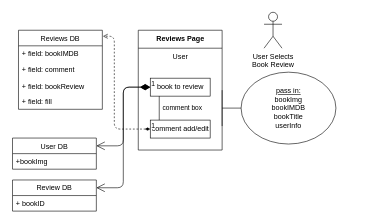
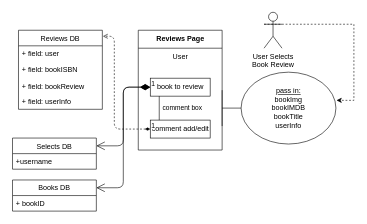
  <mxCell id="0" />
  <mxCell id="1" parent="0" />
  <mxCell id="2" value="Reviews DB" style="swimlane;fontStyle=0;childLayout=stackLayout;horizontal=1;startSize=26;fillColor=none;horizontalStack=0;resizeParent=1;resizeParentMax=0;resizeLast=0;collapsible=1;marginBottom=0;" vertex="1" parent="1"><mxGeometry x="30" y="50" width="140" height="132" as="geometry" /></mxCell>
- <mxCell id="3" value="+ field: bookIMDB" style="text;strokeColor=none;fillColor=none;align=left;verticalAlign=top;spacingLeft=4;spacingRight=4;overflow=hidden;rotatable=0;points=[[0,0.5],[1,0.5]];portConstraint=eastwest;" vertex="1" parent="2"><mxGeometry y="26" width="140" height="26" as="geometry" /></mxCell>
- <mxCell id="4" value="+ field: comment" style="text;strokeColor=none;fillColor=none;align=left;verticalAlign=top;spacingLeft=4;spacingRight=4;overflow=hidden;rotatable=0;points=[[0,0.5],[1,0.5]];portConstraint=eastwest;" vertex="1" parent="2"><mxGeometry y="52" width="140" height="28" as="geometry" /></mxCell>
+ <mxCell id="3" value="+ field: user" style="text;strokeColor=none;fillColor=none;align=left;verticalAlign=top;spacingLeft=4;spacingRight=4;overflow=hidden;rotatable=0;points=[[0,0.5],[1,0.5]];portConstraint=eastwest;" vertex="1" parent="2"><mxGeometry y="26" width="140" height="26" as="geometry" /></mxCell>
+ <mxCell id="4" value="+ field: bookISBN" style="text;strokeColor=none;fillColor=none;align=left;verticalAlign=top;spacingLeft=4;spacingRight=4;overflow=hidden;rotatable=0;points=[[0,0.5],[1,0.5]];portConstraint=eastwest;" vertex="1" parent="2"><mxGeometry y="52" width="140" height="28" as="geometry" /></mxCell>
  <mxCell id="5" value="+ field: bookReview" style="text;strokeColor=none;fillColor=none;align=left;verticalAlign=top;spacingLeft=4;spacingRight=4;overflow=hidden;rotatable=0;points=[[0,0.5],[1,0.5]];portConstraint=eastwest;" vertex="1" parent="2"><mxGeometry y="80" width="140" height="26" as="geometry" /></mxCell>
- <mxCell id="6" value="+ field: fill&#10;" style="text;strokeColor=none;fillColor=none;align=left;verticalAlign=top;spacingLeft=4;spacingRight=4;overflow=hidden;rotatable=0;points=[[0,0.5],[1,0.5]];portConstraint=eastwest;" vertex="1" parent="2"><mxGeometry y="106" width="140" height="26" as="geometry" /></mxCell>
+ <mxCell id="6" value="+ field: userInfo&#10;" style="text;strokeColor=none;fillColor=none;align=left;verticalAlign=top;spacingLeft=4;spacingRight=4;overflow=hidden;rotatable=0;points=[[0,0.5],[1,0.5]];portConstraint=eastwest;" vertex="1" parent="2"><mxGeometry y="106" width="140" height="26" as="geometry" /></mxCell>
  <mxCell id="7" value="Reviews Page" style="swimlane;fontStyle=1;align=center;verticalAlign=top;childLayout=stackLayout;horizontal=1;startSize=30;horizontalStack=0;resizeParent=1;resizeParentMax=0;resizeLast=0;collapsible=0;marginBottom=0;html=1;" vertex="1" parent="1"><mxGeometry x="230" y="50" width="140" height="200" as="geometry" /></mxCell>
  <mxCell id="8" value="User" style="html=1;strokeColor=none;fillColor=none;align=center;verticalAlign=middle;spacingLeft=4;spacingRight=4;rotatable=0;points=[[0,0.5],[1,0.5]];resizeWidth=1;" vertex="1" parent="7"><mxGeometry y="30" width="140" height="30" as="geometry" /></mxCell>
  <mxCell id="9" value="" style="strokeColor=none;fillColor=none;" vertex="1" parent="7"><mxGeometry y="60" width="140" height="140" as="geometry" /></mxCell>
  <mxCell id="10" value="book to review" style="html=1;align=center;verticalAlign=middle;rotatable=0;" vertex="1" parent="9"><mxGeometry width="100" height="30" relative="1" as="geometry"><mxPoint x="20" y="20" as="offset" /></mxGeometry></mxCell>
  <mxCell id="11" value="comment add/edit" style="html=1;align=center;verticalAlign=middle;rotatable=0;" vertex="1" parent="9"><mxGeometry width="100" height="30" relative="1" as="geometry"><mxPoint x="20" y="90" as="offset" /></mxGeometry></mxCell>
  <mxCell id="12" value="comment box" style="edgeStyle=none;endArrow=none;verticalAlign=middle;labelBackgroundColor=none;endSize=12;html=1;align=left;endFill=0;exitX=0.15;exitY=1;entryX=0.15;entryY=0;spacingLeft=4;" edge="1" parent="9" source="10" target="11"><mxGeometry relative="1" as="geometry" /></mxCell>
  <mxCell id="13" value="1" style="endArrow=open;html=1;endSize=12;startArrow=diamondThin;startSize=14;startFill=1;edgeStyle=orthogonalEdgeStyle;align=left;verticalAlign=bottom;exitX=0;exitY=0.5;exitDx=0;exitDy=0;entryX=1;entryY=0.25;entryDx=0;entryDy=0;" edge="1" parent="1" source="10" target="16"><mxGeometry x="-1" y="3" relative="1" as="geometry"><mxPoint x="290" y="340" as="sourcePoint" /><mxPoint x="190" y="320" as="targetPoint" /></mxGeometry></mxCell>
- <mxCell id="14" value="User DB" style="swimlane;fontStyle=0;childLayout=stackLayout;horizontal=1;startSize=26;fillColor=none;horizontalStack=0;resizeParent=1;resizeParentMax=0;resizeLast=0;collapsible=1;marginBottom=0;" vertex="1" parent="1"><mxGeometry x="20" y="230" width="140" height="52" as="geometry" /></mxCell>
- <mxCell id="15" value="+bookImg" style="text;strokeColor=none;fillColor=none;align=left;verticalAlign=top;spacingLeft=4;spacingRight=4;overflow=hidden;rotatable=0;points=[[0,0.5],[1,0.5]];portConstraint=eastwest;" vertex="1" parent="14"><mxGeometry y="26" width="140" height="26" as="geometry" /></mxCell>
- <mxCell id="16" value="Review DB" style="swimlane;fontStyle=0;childLayout=stackLayout;horizontal=1;startSize=26;fillColor=none;horizontalStack=0;resizeParent=1;resizeParentMax=0;resizeLast=0;collapsible=1;marginBottom=0;" vertex="1" parent="1"><mxGeometry x="20" y="300" width="140" height="52" as="geometry" /></mxCell>
+ <mxCell id="14" value="Selects DB" style="swimlane;fontStyle=0;childLayout=stackLayout;horizontal=1;startSize=26;fillColor=none;horizontalStack=0;resizeParent=1;resizeParentMax=0;resizeLast=0;collapsible=1;marginBottom=0;" vertex="1" parent="1"><mxGeometry x="20" y="230" width="140" height="52" as="geometry" /></mxCell>
+ <mxCell id="15" value="+username" style="text;strokeColor=none;fillColor=none;align=left;verticalAlign=top;spacingLeft=4;spacingRight=4;overflow=hidden;rotatable=0;points=[[0,0.5],[1,0.5]];portConstraint=eastwest;" vertex="1" parent="14"><mxGeometry y="26" width="140" height="26" as="geometry" /></mxCell>
+ <mxCell id="16" value="Books DB" style="swimlane;fontStyle=0;childLayout=stackLayout;horizontal=1;startSize=26;fillColor=none;horizontalStack=0;resizeParent=1;resizeParentMax=0;resizeLast=0;collapsible=1;marginBottom=0;" vertex="1" parent="1"><mxGeometry x="20" y="300" width="140" height="52" as="geometry" /></mxCell>
  <mxCell id="17" value="+ bookID" style="text;strokeColor=none;fillColor=none;align=left;verticalAlign=top;spacingLeft=4;spacingRight=4;overflow=hidden;rotatable=0;points=[[0,0.5],[1,0.5]];portConstraint=eastwest;" vertex="1" parent="16"><mxGeometry y="26" width="140" height="26" as="geometry" /></mxCell>
  <mxCell id="18" value="1" style="endArrow=open;html=1;endSize=12;startArrow=diamondThin;startSize=14;startFill=1;edgeStyle=orthogonalEdgeStyle;align=left;verticalAlign=bottom;exitX=0;exitY=0.5;exitDx=0;exitDy=0;entryX=1;entryY=0.25;entryDx=0;entryDy=0;" edge="1" parent="1" source="10" target="14"><mxGeometry x="-1" y="3" relative="1" as="geometry"><mxPoint x="260" y="155" as="sourcePoint" /><mxPoint x="170" y="323" as="targetPoint" /></mxGeometry></mxCell>
  <mxCell id="19" value="1" style="endArrow=open;html=1;startArrow=diamondThin;startFill=1;align=left;verticalAlign=bottom;exitX=0;exitY=0.5;exitDx=0;exitDy=0;entryX=1.007;entryY=0.076;entryDx=0;entryDy=0;entryPerimeter=0;edgeStyle=elbowEdgeStyle;dashed=1;" edge="1" parent="1" source="11" target="2"><mxGeometry x="-1" y="3" relative="1" as="geometry"><mxPoint x="270" y="165" as="sourcePoint" /><mxPoint x="180" y="333" as="targetPoint" /><Array as="points"><mxPoint x="190" y="140" /></Array></mxGeometry></mxCell>
  <mxCell id="20" value="&lt;u&gt;pass in: &lt;br&gt;&lt;/u&gt;bookImg&lt;br&gt;bookIMDB&lt;br&gt;bookTitle&lt;br&gt;userInfo" style="shape=umlBoundary;whiteSpace=wrap;html=1;" vertex="1" parent="1"><mxGeometry x="370" y="120" width="190" height="120" as="geometry" /></mxCell>
+ <mxCell id="21" style="edgeStyle=elbowEdgeStyle;rounded=0;orthogonalLoop=1;jettySize=auto;html=1;entryX=1.005;entryY=0.392;entryDx=0;entryDy=0;entryPerimeter=0;dashed=1;exitX=0;exitY=0.333;exitDx=0;exitDy=0;exitPerimeter=0;" edge="1" parent="1" source="22" target="20"><mxGeometry relative="1" as="geometry"><mxPoint x="639.5" y="229.5" as="sourcePoint" /><Array as="points"><mxPoint x="590" y="110" /></Array></mxGeometry></mxCell>
  <mxCell id="22" value="User Selects &lt;br&gt;Book Review" style="shape=umlActor;verticalLabelPosition=bottom;verticalAlign=top;html=1;" vertex="1" parent="1"><mxGeometry x="440" y="20" width="30" height="60" as="geometry" /></mxCell>
